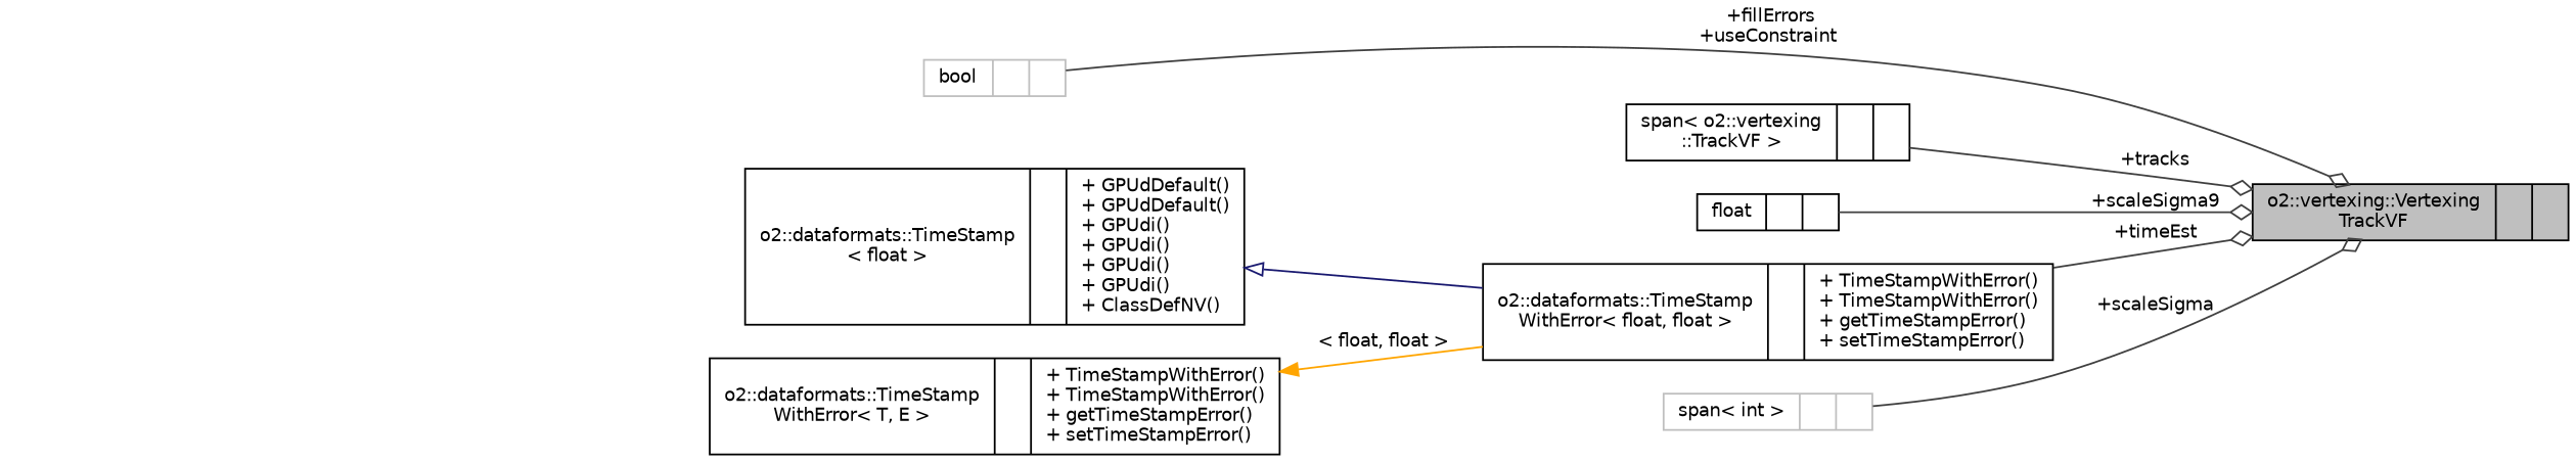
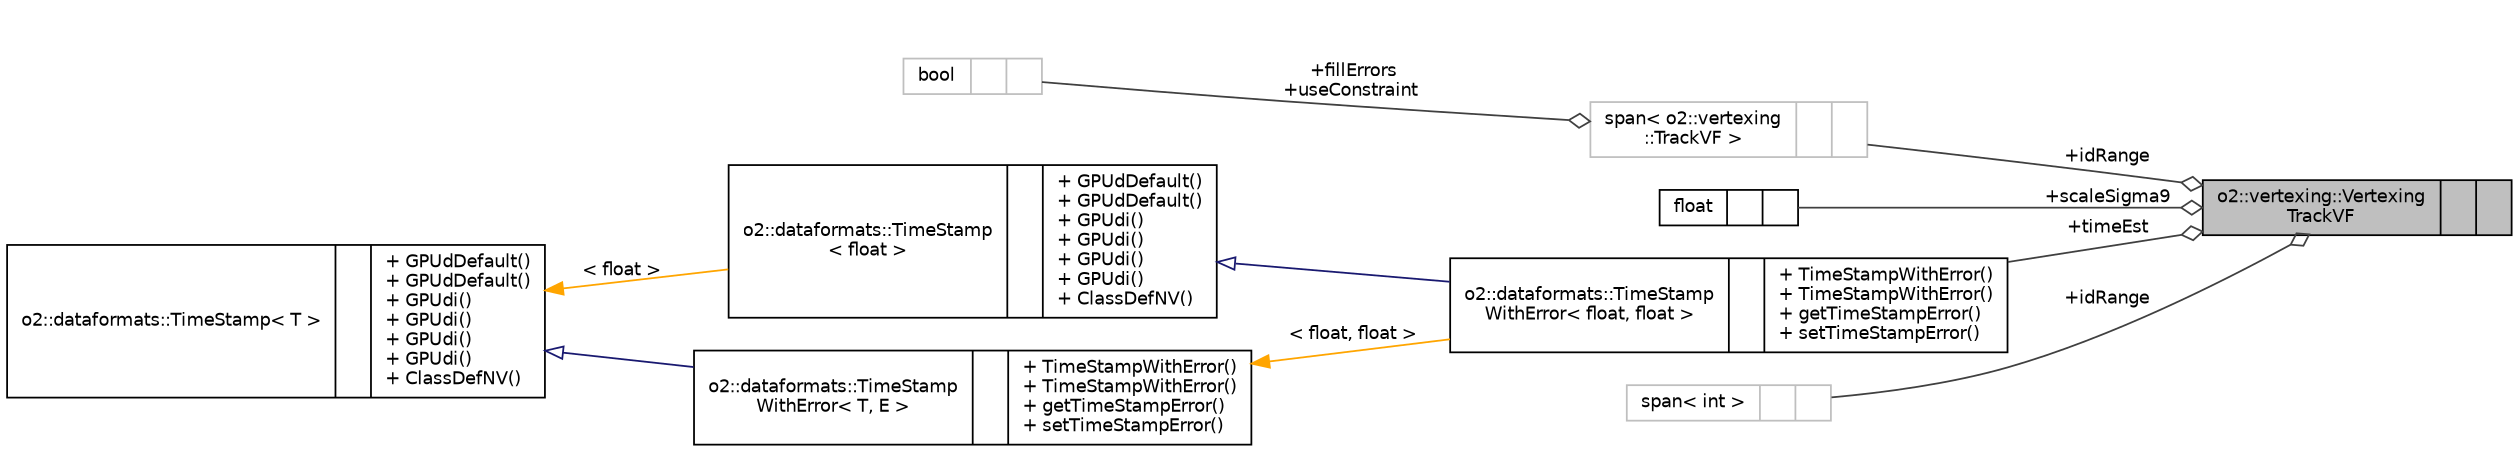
  digraph {
    rankdir=LR
    node [color=black fontname=Helvetica fontsize=10 shape=record]
    edge [arrowhead=odiamond color=grey25 fontname=Helvetica fontsize=10 labelfontname=Helvetica labelfontsize=10 style=solid]
    n1 [fillcolor=grey75 fontcolor=black height=0.2 label="{o2::vertexing::Vertexing\lTrackVF\n||}" style=filled width=0.4]
-   n2 [height=0.2 label="{span\< o2::vertexing\l::TrackVF \>\n||}" width=0.4]
+   n2 [color=grey75 height=0.2 label="{span\< o2::vertexing\l::TrackVF \>\n||}" width=0.4]
    n3 [height=0.2 label="{float\n||}" width=0.4]
    n4 [color=grey75 height=0.2 label="{bool\n||}" width=0.4]
    n5 [height=0.2 label="{o2::dataformats::TimeStamp\lWithError\< float, float \>\n||+ TimeStampWithError()\l+ TimeStampWithError()\l+ getTimeStampError()\l+ setTimeStampError()\l}" width=0.4]
    n6 [height=0.2 label="{o2::dataformats::TimeStamp\l\< float \>\n||+ GPUdDefault()\l+ GPUdDefault()\l+ GPUdi()\l+ GPUdi()\l+ GPUdi()\l+ GPUdi()\l+ ClassDefNV()\l}" width=0.4]
+   n7 [height=0.2 label="{o2::dataformats::TimeStamp\< T \>\n||+ GPUdDefault()\l+ GPUdDefault()\l+ GPUdi()\l+ GPUdi()\l+ GPUdi()\l+ GPUdi()\l+ ClassDefNV()\l}" width=0.4]
    n8 [height=0.2 label="{o2::dataformats::TimeStamp\lWithError\< T, E \>\n||+ TimeStampWithError()\l+ TimeStampWithError()\l+ getTimeStampError()\l+ setTimeStampError()\l}" width=0.4]
    n9 [color=grey75 height=0.2 label="{span\< int \>\n||}" width=0.4]
-   n2 -> n1 [label=" +tracks"]
+   n2 -> n1 [label=" +idRange"]
    n3 -> n1 [label=" +scaleSigma9"]
-   n4 -> n1 [label=" +fillErrors\n+useConstraint"]
+   n4 -> n2 [label=" +fillErrors\n+useConstraint"]
    n5 -> n1 [label=" +timeEst"]
    n6 -> n5 [arrowtail=onormal color=midnightblue dir=back arrowhead=""]
+   n7 -> n6 [color=orange dir=back label=" \< float \>" arrowhead=""]
+   n7 -> n8 [arrowtail=onormal color=midnightblue dir=back arrowhead=""]
    n8 -> n5 [color=orange dir=back label=" \< float, float \>" arrowhead=""]
-   n9 -> n1 [label=" +scaleSigma"]
+   n9 -> n1 [label=" +idRange"]
  }
